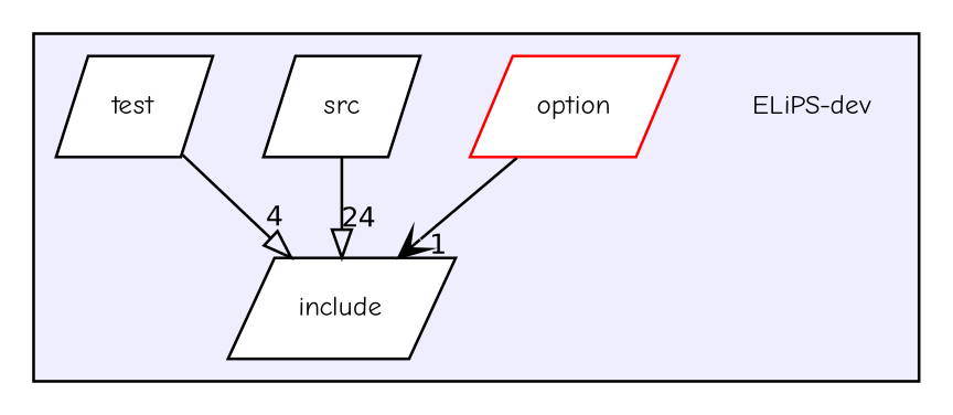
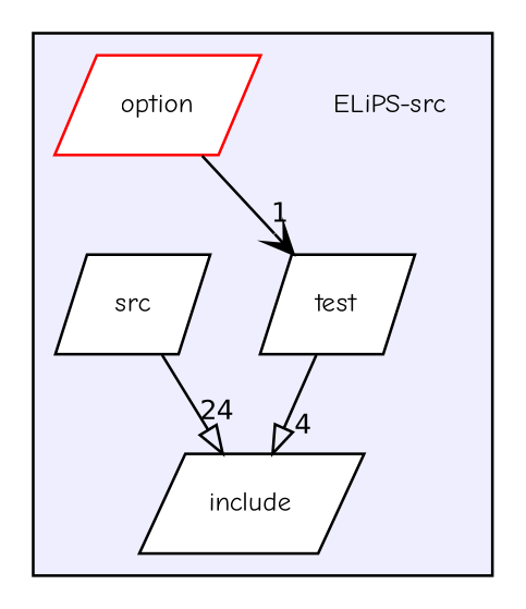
  digraph {
    compound=true
    fontname="Comic Neue"
    node [fontname="Comic Neue" fontsize=10 shape=parallelogram color=black fillcolor=white style=filled]
    edge [arrowhead=onormal fontname="Comic Neue" labeldistance=1.5 labelfontname=Helvetica labelfontsize=10 style=solid]
-   n1 [label="ELiPS-dev" shape=plaintext color="" fillcolor="" style=""]
+   n1 [label="ELiPS-src" shape=plaintext color="" fillcolor="" style=""]
    n2 [label=include]
    n3 [color=red label=option]
    n4 [label=src]
    n5 [label=test]
    subgraph cluster_1 {
      bgcolor="#eeeeff"
      pencolor=black
      n1
      n2
      n3
      n4
      n5
    }
-   n3 -> n2 [arrowhead=vee headlabel=1]
+   n3 -> n5 [arrowhead=vee headlabel=1]
    n4 -> n2 [headlabel=24]
    n5 -> n2 [headlabel=4]
  }
